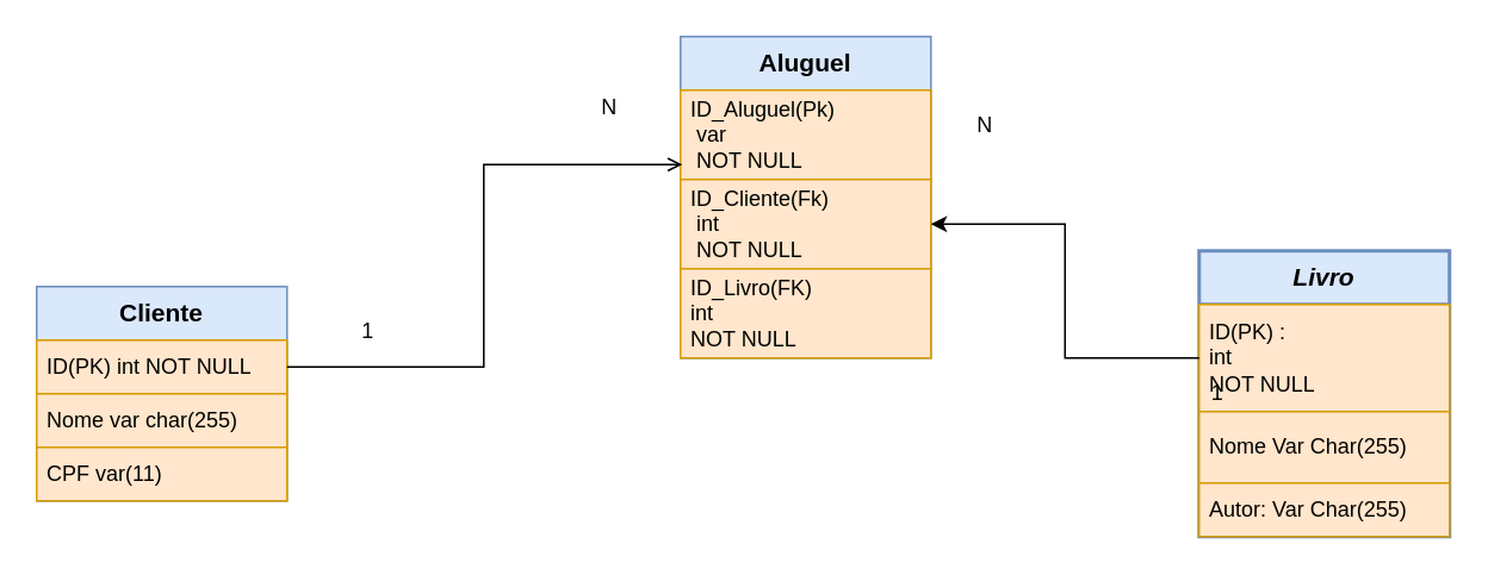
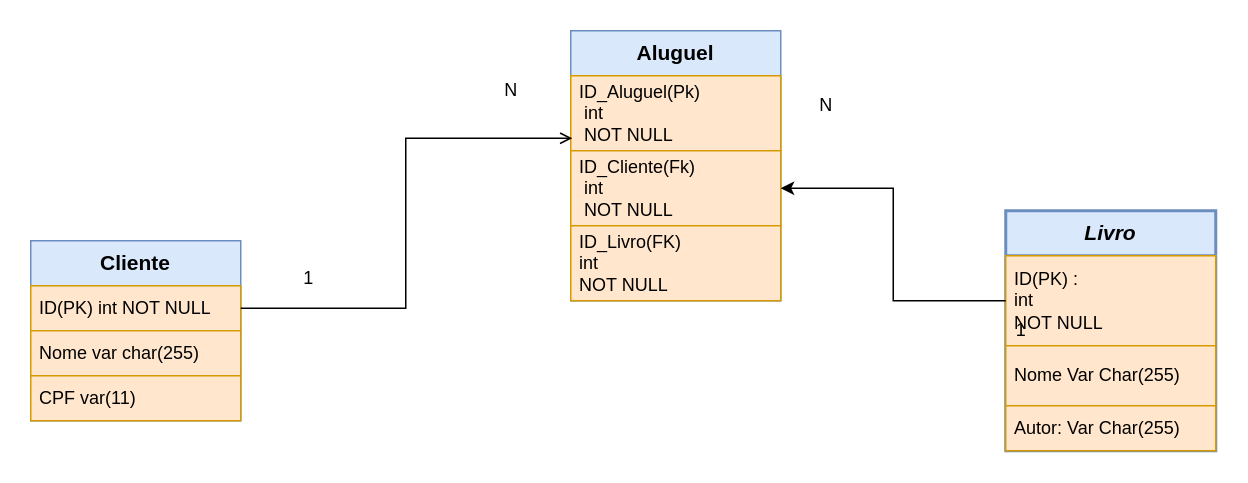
  <mxCell id="0" />
  <mxCell id="1" parent="0" />
  <mxCell id="2" value="Cliente" style="swimlane;fontStyle=1;childLayout=stackLayout;horizontal=1;startSize=30;horizontalStack=0;resizeParent=1;resizeParentMax=0;resizeLast=0;collapsible=1;marginBottom=0;whiteSpace=wrap;html=1;fillColor=#dae8fc;strokeColor=#6c8ebf;fontSize=14;" vertex="1" parent="1"><mxGeometry y="160" width="140" height="120" as="geometry" x="20" /></mxCell>
  <mxCell id="3" value="ID(PK) int NOT NULL" style="text;strokeColor=#d79b00;fillColor=#ffe6cc;align=left;verticalAlign=middle;spacingLeft=4;spacingRight=4;overflow=hidden;points=[[0,0.5],[1,0.5]];portConstraint=eastwest;rotatable=0;whiteSpace=wrap;html=1;" vertex="1" parent="2"><mxGeometry y="30" width="140" height="30" as="geometry" /></mxCell>
  <mxCell id="4" value="Nome var char(255)" style="text;strokeColor=#d79b00;fillColor=#ffe6cc;align=left;verticalAlign=middle;spacingLeft=4;spacingRight=4;overflow=hidden;points=[[0,0.5],[1,0.5]];portConstraint=eastwest;rotatable=0;whiteSpace=wrap;html=1;" vertex="1" parent="2"><mxGeometry y="60" width="140" height="30" as="geometry" /></mxCell>
  <mxCell id="5" value="CPF var(11)" style="text;strokeColor=#d79b00;fillColor=#ffe6cc;align=left;verticalAlign=middle;spacingLeft=4;spacingRight=4;overflow=hidden;points=[[0,0.5],[1,0.5]];portConstraint=eastwest;rotatable=0;whiteSpace=wrap;html=1;" vertex="1" parent="2"><mxGeometry y="90" width="140" height="30" as="geometry" /></mxCell>
  <mxCell id="6" value="Livro" style="swimlane;fontStyle=3;childLayout=stackLayout;horizontal=1;startSize=30;horizontalStack=0;resizeParent=1;resizeParentMax=0;resizeLast=0;collapsible=1;marginBottom=0;whiteSpace=wrap;html=1;fillColor=#dae8fc;strokeColor=#6c8ebf;strokeWidth=2;fontSize=14;" vertex="1" parent="1"><mxGeometry x="670" y="140" width="140" height="160" as="geometry" /></mxCell>
  <mxCell id="7" value="ID(PK) :&lt;br&gt;int&lt;br&gt;NOT NULL" style="text;strokeColor=#d79b00;fillColor=#ffe6cc;align=left;verticalAlign=middle;spacingLeft=4;spacingRight=4;overflow=hidden;points=[[0,0.5],[1,0.5]];portConstraint=eastwest;rotatable=0;whiteSpace=wrap;html=1;" vertex="1" parent="6"><mxGeometry y="30" width="140" height="60" as="geometry" /></mxCell>
  <mxCell id="8" value="Nome Var Char(255)" style="text;strokeColor=#d79b00;fillColor=#ffe6cc;align=left;verticalAlign=middle;spacingLeft=4;spacingRight=4;overflow=hidden;points=[[0,0.5],[1,0.5]];portConstraint=eastwest;rotatable=0;whiteSpace=wrap;html=1;" vertex="1" parent="6"><mxGeometry y="90" width="140" height="40" as="geometry" /></mxCell>
  <mxCell id="9" value="Autor: Var Char(255)&amp;nbsp;" style="text;strokeColor=#d79b00;fillColor=#ffe6cc;align=left;verticalAlign=middle;spacingLeft=4;spacingRight=4;overflow=hidden;points=[[0,0.5],[1,0.5]];portConstraint=eastwest;rotatable=0;whiteSpace=wrap;html=1;" vertex="1" parent="6"><mxGeometry y="130" width="140" height="30" as="geometry" /></mxCell>
  <mxCell id="10" value="Aluguel" style="swimlane;fontStyle=1;childLayout=stackLayout;horizontal=1;startSize=30;horizontalStack=0;resizeParent=1;resizeParentMax=0;resizeLast=0;collapsible=1;marginBottom=0;whiteSpace=wrap;html=1;fillColor=#dae8fc;strokeColor=#6c8ebf;fontSize=14;" vertex="1" parent="1"><mxGeometry x="380" y="20" width="140" height="180" as="geometry" /></mxCell>
- <mxCell id="11" value="ID_Aluguel(Pk)&lt;br&gt;&amp;nbsp;var&lt;br&gt;&amp;nbsp;NOT NULL" style="text;strokeColor=#d79b00;fillColor=#ffe6cc;align=left;verticalAlign=middle;spacingLeft=4;spacingRight=4;overflow=hidden;points=[[0,0.5],[1,0.5]];portConstraint=eastwest;rotatable=0;whiteSpace=wrap;html=1;" vertex="1" parent="10"><mxGeometry y="30" width="140" height="50" as="geometry" /></mxCell>
+ <mxCell id="11" value="ID_Aluguel(Pk)&lt;br&gt;&amp;nbsp;int&lt;br&gt;&amp;nbsp;NOT NULL" style="text;strokeColor=#d79b00;fillColor=#ffe6cc;align=left;verticalAlign=middle;spacingLeft=4;spacingRight=4;overflow=hidden;points=[[0,0.5],[1,0.5]];portConstraint=eastwest;rotatable=0;whiteSpace=wrap;html=1;" vertex="1" parent="10"><mxGeometry y="30" width="140" height="50" as="geometry" /></mxCell>
  <mxCell id="12" value="ID_Cliente(Fk)&lt;br&gt;&amp;nbsp;int&lt;br&gt;&amp;nbsp;NOT NULL" style="text;strokeColor=#d79b00;fillColor=#ffe6cc;align=left;verticalAlign=middle;spacingLeft=4;spacingRight=4;overflow=hidden;points=[[0,0.5],[1,0.5]];portConstraint=eastwest;rotatable=0;whiteSpace=wrap;html=1;" vertex="1" parent="10"><mxGeometry y="80" width="140" height="50" as="geometry" /></mxCell>
  <mxCell id="13" value="ID_Livro(FK)&lt;br&gt;int&lt;br&gt;NOT NULL" style="text;strokeColor=#d79b00;fillColor=#ffe6cc;align=left;verticalAlign=middle;spacingLeft=4;spacingRight=4;overflow=hidden;points=[[0,0.5],[1,0.5]];portConstraint=eastwest;rotatable=0;whiteSpace=wrap;html=1;" vertex="1" parent="10"><mxGeometry y="130" width="140" height="50" as="geometry" /></mxCell>
  <mxCell id="14" style="edgeStyle=orthogonalEdgeStyle;rounded=0;orthogonalLoop=1;jettySize=auto;html=1;exitX=1;exitY=0.5;exitDx=0;exitDy=0;entryX=0.007;entryY=-0.167;entryDx=0;entryDy=0;entryPerimeter=0;endArrow=open;" edge="1" parent="1" source="3" target="12"><mxGeometry relative="1" as="geometry" /></mxCell>
  <mxCell id="15" style="edgeStyle=orthogonalEdgeStyle;rounded=0;orthogonalLoop=1;jettySize=auto;html=1;exitX=0;exitY=0.5;exitDx=0;exitDy=0;" edge="1" parent="1" source="7" target="12"><mxGeometry relative="1" as="geometry" /></mxCell>
  <mxCell id="16" value="1" style="text;html=1;align=center;verticalAlign=middle;resizable=0;points=[];autosize=1;strokeColor=none;fillColor=none;" vertex="1" parent="1"><mxGeometry x="190" y="170" width="30" height="30" as="geometry" /></mxCell>
  <mxCell id="17" value="N" style="text;html=1;align=center;verticalAlign=middle;resizable=0;points=[];autosize=1;strokeColor=none;fillColor=none;" vertex="1" parent="1"><mxGeometry x="325" y="45" width="30" height="30" as="geometry" /></mxCell>
  <mxCell id="18" value="N" style="text;html=1;align=center;verticalAlign=middle;resizable=0;points=[];autosize=1;strokeColor=none;fillColor=none;" vertex="1" parent="1"><mxGeometry x="535" y="55" width="30" height="30" as="geometry" /></mxCell>
  <mxCell id="19" value="1&lt;br&gt;" style="text;html=1;align=center;verticalAlign=middle;resizable=0;points=[];autosize=1;strokeColor=none;fillColor=none;" vertex="1" parent="1"><mxGeometry x="665" y="205" width="30" height="30" as="geometry" /></mxCell>
